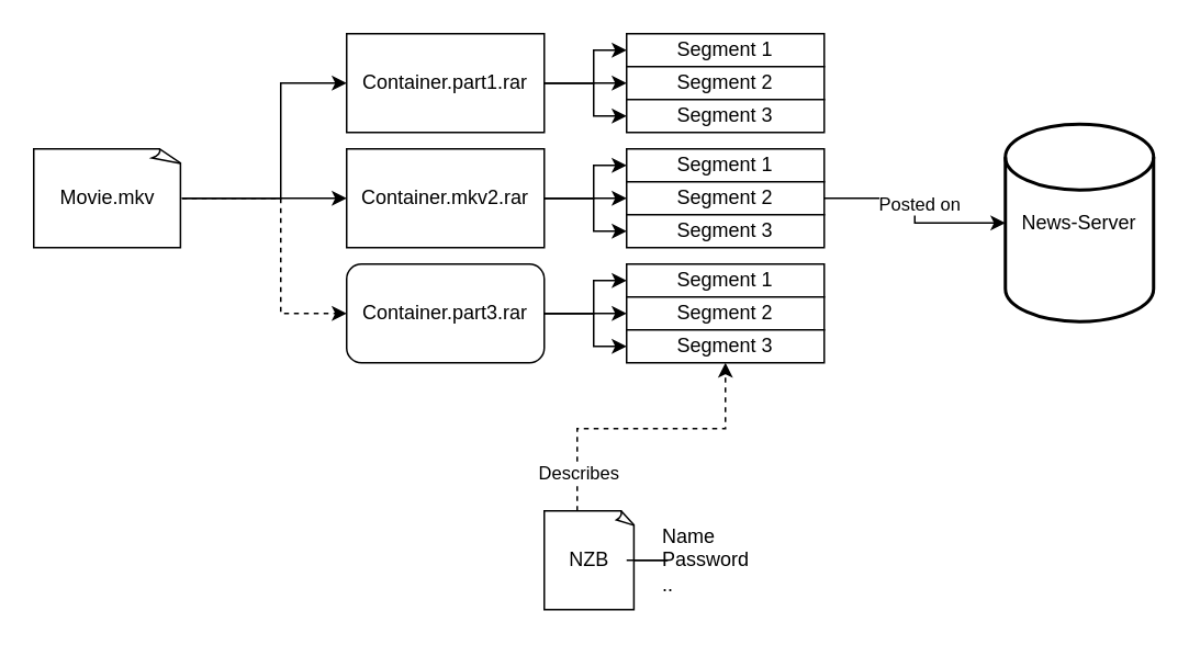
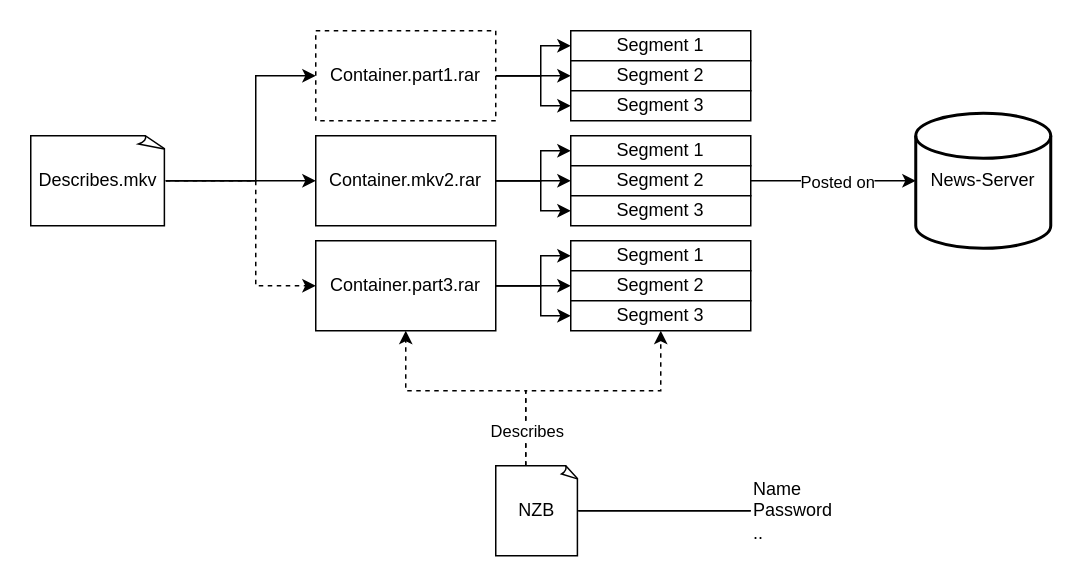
  <mxCell id="0" />
  <mxCell id="1" parent="0" />
- <mxCell id="2" value="Movie.mkv" style="whiteSpace=wrap;html=1;shape=mxgraph.basic.document" parent="1" vertex="1"><mxGeometry x="20" y="90" width="90" height="60" as="geometry" /></mxCell>
+ <mxCell id="2" value="Describes.mkv" style="whiteSpace=wrap;html=1;shape=mxgraph.basic.document" parent="1" vertex="1"><mxGeometry x="20" y="90" width="90" height="60" as="geometry" /></mxCell>
  <mxCell id="3" style="edgeStyle=orthogonalEdgeStyle;rounded=0;orthogonalLoop=1;jettySize=auto;html=1;entryX=0;entryY=0.5;entryDx=0;entryDy=0;exitX=1;exitY=0.5;exitDx=0;exitDy=0;exitPerimeter=0;" parent="1" source="2" target="14" edge="1"><mxGeometry relative="1" as="geometry"><Array as="points"><mxPoint x="170" y="120" /><mxPoint x="170" y="50" /></Array><mxPoint x="130" y="120" as="sourcePoint" /></mxGeometry></mxCell>
  <mxCell id="4" style="edgeStyle=orthogonalEdgeStyle;rounded=0;orthogonalLoop=1;jettySize=auto;html=1;entryX=0;entryY=0.5;entryDx=0;entryDy=0;exitX=1;exitY=0.5;exitDx=0;exitDy=0;exitPerimeter=0;" parent="1" source="2" target="21" edge="1"><mxGeometry relative="1" as="geometry"><mxPoint x="130" y="120" as="sourcePoint" /></mxGeometry></mxCell>
  <mxCell id="5" style="edgeStyle=orthogonalEdgeStyle;rounded=0;orthogonalLoop=1;jettySize=auto;html=1;entryX=0;entryY=0.5;entryDx=0;entryDy=0;exitX=1;exitY=0.5;exitDx=0;exitDy=0;exitPerimeter=0;dashed=1;" parent="1" source="2" target="28" edge="1"><mxGeometry relative="1" as="geometry"><Array as="points"><mxPoint x="170" y="120" /><mxPoint x="170" y="190" /></Array><mxPoint x="130" y="120" as="sourcePoint" /></mxGeometry></mxCell>
  <mxCell id="6" style="edgeStyle=orthogonalEdgeStyle;rounded=0;orthogonalLoop=1;jettySize=auto;html=1;entryX=0;entryY=0.5;entryDx=0;entryDy=0;endArrow=none;endFill=0;" parent="1" source="10" target="33" edge="1"><mxGeometry relative="1" as="geometry" /></mxCell>
+ <mxCell id="7" style="edgeStyle=orthogonalEdgeStyle;rounded=0;orthogonalLoop=1;jettySize=auto;html=1;entryX=0.5;entryY=1;entryDx=0;entryDy=0;dashed=1;" parent="1" source="10" target="28" edge="1"><mxGeometry relative="1" as="geometry"><Array as="points"><mxPoint x="350" y="260" /><mxPoint x="270" y="260" /></Array></mxGeometry></mxCell>
  <mxCell id="8" style="edgeStyle=orthogonalEdgeStyle;rounded=0;orthogonalLoop=1;jettySize=auto;html=1;entryX=0.5;entryY=1;entryDx=0;entryDy=0;dashed=1;" parent="1" source="10" target="31" edge="1"><mxGeometry relative="1" as="geometry"><Array as="points"><mxPoint x="350" y="260" /><mxPoint x="440" y="260" /></Array></mxGeometry></mxCell>
  <mxCell id="9" value="Describes" style="edgeLabel;html=1;align=center;verticalAlign=middle;resizable=0;points=[];" parent="8" vertex="1" connectable="0"><mxGeometry x="-0.737" relative="1" as="geometry"><mxPoint as="offset" /></mxGeometry></mxCell>
  <mxCell id="10" value="NZB" style="whiteSpace=wrap;html=1;shape=mxgraph.basic.document" parent="1" vertex="1"><mxGeometry x="330" y="310" width="55" height="60" as="geometry" /></mxCell>
  <mxCell id="11" value="" style="edgeStyle=orthogonalEdgeStyle;rounded=0;orthogonalLoop=1;jettySize=auto;html=1;entryX=0;entryY=0.5;entryDx=0;entryDy=0;" parent="1" source="14" target="16" edge="1"><mxGeometry relative="1" as="geometry" /></mxCell>
  <mxCell id="12" style="edgeStyle=orthogonalEdgeStyle;rounded=0;orthogonalLoop=1;jettySize=auto;html=1;exitX=1;exitY=0.5;exitDx=0;exitDy=0;entryX=0;entryY=0.5;entryDx=0;entryDy=0;" parent="1" source="14" target="17" edge="1"><mxGeometry relative="1" as="geometry"><Array as="points"><mxPoint x="360" y="50" /><mxPoint x="360" y="70" /></Array></mxGeometry></mxCell>
  <mxCell id="13" style="edgeStyle=orthogonalEdgeStyle;rounded=0;orthogonalLoop=1;jettySize=auto;html=1;entryX=0;entryY=0.5;entryDx=0;entryDy=0;endArrow=classic;endFill=1;" parent="1" source="14" target="15" edge="1"><mxGeometry relative="1" as="geometry"><Array as="points"><mxPoint x="360" y="50" /><mxPoint x="360" y="30" /></Array></mxGeometry></mxCell>
- <mxCell id="14" value="Container.part1.rar" style="rounded=0;whiteSpace=wrap;html=1;" parent="1" vertex="1"><mxGeometry x="210" y="20" width="120" height="60" as="geometry" /></mxCell>
+ <mxCell id="14" value="Container.part1.rar" style="rounded=0;whiteSpace=wrap;html=1;dashed=1;" parent="1" vertex="1"><mxGeometry x="210" y="20" width="120" height="60" as="geometry" /></mxCell>
  <mxCell id="15" value="Segment 1" style="rounded=0;whiteSpace=wrap;html=1;" parent="1" vertex="1"><mxGeometry x="380" y="20" width="120" height="20" as="geometry" /></mxCell>
  <mxCell id="16" value="Segment 2" style="rounded=0;whiteSpace=wrap;html=1;" parent="1" vertex="1"><mxGeometry x="380" y="40" width="120" height="20" as="geometry" /></mxCell>
  <mxCell id="17" value="Segment 3" style="rounded=0;whiteSpace=wrap;html=1;" parent="1" vertex="1"><mxGeometry x="380" y="60" width="120" height="20" as="geometry" /></mxCell>
  <mxCell id="18" value="" style="edgeStyle=orthogonalEdgeStyle;rounded=0;orthogonalLoop=1;jettySize=auto;html=1;entryX=0;entryY=0.5;entryDx=0;entryDy=0;" parent="1" source="21" target="23" edge="1"><mxGeometry relative="1" as="geometry" /></mxCell>
  <mxCell id="19" style="edgeStyle=orthogonalEdgeStyle;rounded=0;orthogonalLoop=1;jettySize=auto;html=1;exitX=1;exitY=0.5;exitDx=0;exitDy=0;entryX=0;entryY=0.5;entryDx=0;entryDy=0;" parent="1" source="21" target="24" edge="1"><mxGeometry relative="1" as="geometry"><Array as="points"><mxPoint x="360" y="120" /><mxPoint x="360" y="140" /></Array></mxGeometry></mxCell>
  <mxCell id="20" style="edgeStyle=orthogonalEdgeStyle;rounded=0;orthogonalLoop=1;jettySize=auto;html=1;entryX=0;entryY=0.5;entryDx=0;entryDy=0;" parent="1" source="21" target="22" edge="1"><mxGeometry relative="1" as="geometry"><Array as="points"><mxPoint x="360" y="120" /><mxPoint x="360" y="100" /></Array></mxGeometry></mxCell>
  <mxCell id="21" value="Container.mkv2.rar" style="rounded=0;whiteSpace=wrap;html=1;" parent="1" vertex="1"><mxGeometry x="210" y="90" width="120" height="60" as="geometry" /></mxCell>
  <mxCell id="22" value="Segment 1" style="rounded=0;whiteSpace=wrap;html=1;" parent="1" vertex="1"><mxGeometry x="380" y="90" width="120" height="20" as="geometry" /></mxCell>
  <mxCell id="23" value="Segment 2" style="rounded=0;whiteSpace=wrap;html=1;" parent="1" vertex="1"><mxGeometry x="380" y="110" width="120" height="20" as="geometry" /></mxCell>
  <mxCell id="24" value="Segment 3" style="rounded=0;whiteSpace=wrap;html=1;" parent="1" vertex="1"><mxGeometry x="380" y="130" width="120" height="20" as="geometry" /></mxCell>
  <mxCell id="25" value="" style="edgeStyle=orthogonalEdgeStyle;rounded=0;orthogonalLoop=1;jettySize=auto;html=1;entryX=0;entryY=0.5;entryDx=0;entryDy=0;" parent="1" source="28" target="30" edge="1"><mxGeometry relative="1" as="geometry" /></mxCell>
  <mxCell id="26" style="edgeStyle=orthogonalEdgeStyle;rounded=0;orthogonalLoop=1;jettySize=auto;html=1;exitX=1;exitY=0.5;exitDx=0;exitDy=0;entryX=0;entryY=0.5;entryDx=0;entryDy=0;" parent="1" source="28" target="31" edge="1"><mxGeometry relative="1" as="geometry"><Array as="points"><mxPoint x="360" y="190" /><mxPoint x="360" y="210" /></Array></mxGeometry></mxCell>
  <mxCell id="27" style="edgeStyle=orthogonalEdgeStyle;rounded=0;orthogonalLoop=1;jettySize=auto;html=1;entryX=0;entryY=0.5;entryDx=0;entryDy=0;" parent="1" source="28" target="29" edge="1"><mxGeometry relative="1" as="geometry"><Array as="points"><mxPoint x="360" y="190" /><mxPoint x="360" y="170" /></Array></mxGeometry></mxCell>
- <mxCell id="28" value="Container.part3.rar" style="whiteSpace=wrap;html=1;rounded=1;" parent="1" vertex="1"><mxGeometry x="210" y="160" width="120" height="60" as="geometry" /></mxCell>
+ <mxCell id="28" value="Container.part3.rar" style="rounded=0;whiteSpace=wrap;html=1;" parent="1" vertex="1"><mxGeometry x="210" y="160" width="120" height="60" as="geometry" /></mxCell>
  <mxCell id="29" value="Segment 1" style="rounded=0;whiteSpace=wrap;html=1;" parent="1" vertex="1"><mxGeometry x="380" y="160" width="120" height="20" as="geometry" /></mxCell>
  <mxCell id="30" value="Segment 2" style="rounded=0;whiteSpace=wrap;html=1;" parent="1" vertex="1"><mxGeometry x="380" y="180" width="120" height="20" as="geometry" /></mxCell>
  <mxCell id="31" value="Segment 3" style="rounded=0;whiteSpace=wrap;html=1;" parent="1" vertex="1"><mxGeometry x="380" y="200" width="120" height="20" as="geometry" /></mxCell>
  <mxCell id="32" value="" style="edgeStyle=orthogonalEdgeStyle;rounded=0;orthogonalLoop=1;jettySize=auto;html=1;endArrow=none;endFill=0;" parent="1" source="33" target="10" edge="1"><mxGeometry relative="1" as="geometry" /></mxCell>
- <mxCell id="33" value="&lt;span style=&quot;background-color: initial;&quot;&gt;Name&lt;/span&gt;&lt;br&gt;&lt;span style=&quot;background-color: initial;&quot;&gt;Password&lt;br&gt;..&lt;/span&gt;" style="text;html=1;align=left;verticalAlign=middle;whiteSpace=wrap;rounded=0;" parent="1" vertex="1"><mxGeometry x="400" y="325" width="70" height="30" as="geometry" /></mxCell>
+ <mxCell id="33" value="&lt;span style=&quot;background-color: initial;&quot;&gt;Name&lt;/span&gt;&lt;br&gt;&lt;span style=&quot;background-color: initial;&quot;&gt;Password&lt;br&gt;..&lt;/span&gt;" style="text;html=1;align=left;verticalAlign=middle;whiteSpace=wrap;rounded=0;" parent="1" vertex="1"><mxGeometry x="500" y="325" width="70" height="30" as="geometry" /></mxCell>
  <mxCell id="34" style="edgeStyle=orthogonalEdgeStyle;rounded=0;orthogonalLoop=1;jettySize=auto;html=1;entryX=0;entryY=0.5;entryDx=0;entryDy=0;entryPerimeter=0;" parent="1" source="23" target="36" edge="1"><mxGeometry relative="1" as="geometry" /></mxCell>
  <mxCell id="35" value="Posted on" style="edgeLabel;html=1;align=center;verticalAlign=middle;resizable=0;points=[];" parent="34" vertex="1" connectable="0"><mxGeometry x="-0.038" y="-2" relative="1" as="geometry"><mxPoint x="4" y="-2" as="offset" /></mxGeometry></mxCell>
- <mxCell id="36" value="News-Server" style="strokeWidth=2;html=1;shape=mxgraph.flowchart.database;whiteSpace=wrap;" parent="1" vertex="1"><mxGeometry x="610" y="75" width="90" height="120" as="geometry" /></mxCell>
+ <mxCell id="36" value="News-Server" style="strokeWidth=2;html=1;shape=mxgraph.flowchart.database;whiteSpace=wrap;" parent="1" vertex="1"><mxGeometry x="610" y="75" width="90" height="90" as="geometry" /></mxCell>
